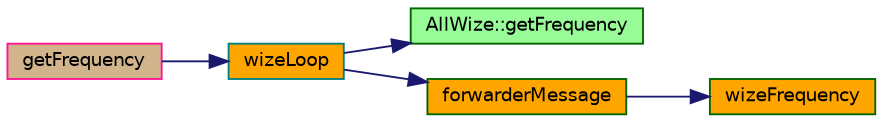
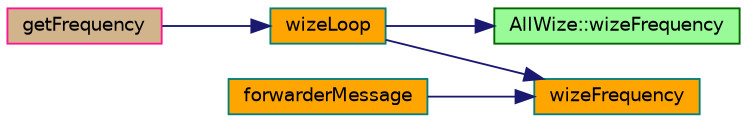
  digraph {
    rankdir=RL
    node [color=darkgreen fillcolor=orange fontname=Helvetica fontsize=10 shape=record style=filled]
    edge [color=midnightblue dir=back fontname=Helvetica fontsize=10 labelfontname=Helvetica labelfontsize=10 style=solid]
-   n1 [fillcolor=palegreen fontcolor=black height=0.2 label="AllWize::getFrequency" width=0.4]
+   n1 [fillcolor=palegreen fontcolor=black height=0.2 label="AllWize::wizeFrequency" width=0.4]
    n2 [color=teal height=0.2 label=wizeLoop width=0.4]
-   n3 [height=0.2 label=wizeFrequency width=0.4]
-   n4 [height=0.2 label=forwarderMessage width=0.4]
+   n3 [color=teal height=0.2 label=wizeFrequency width=0.4]
+   n4 [color=teal height=0.2 label=forwarderMessage width=0.4]
    n5 [color=deeppink fillcolor=tan height=0.2 label=getFrequency width=0.4]
    n1 -> n2
    n2 -> n5
    n3 -> n4
-   n4 -> n2
+   n3 -> n2
  }
